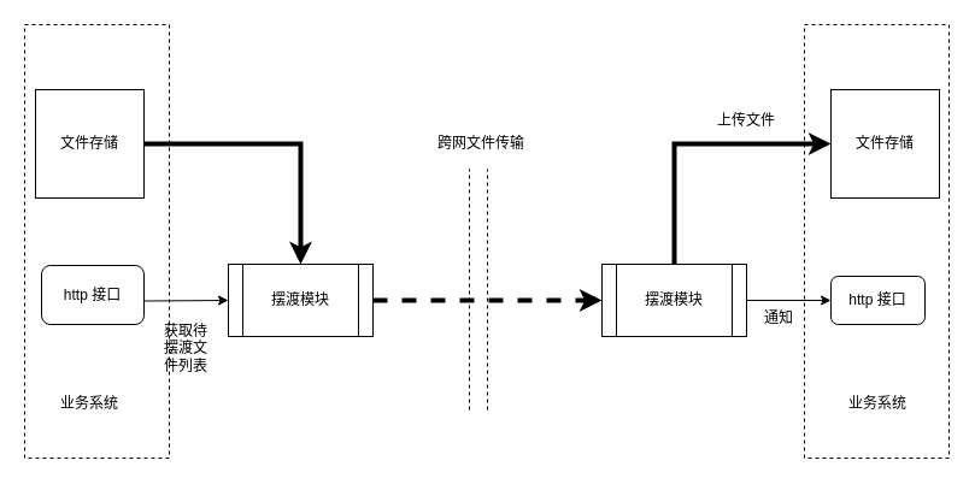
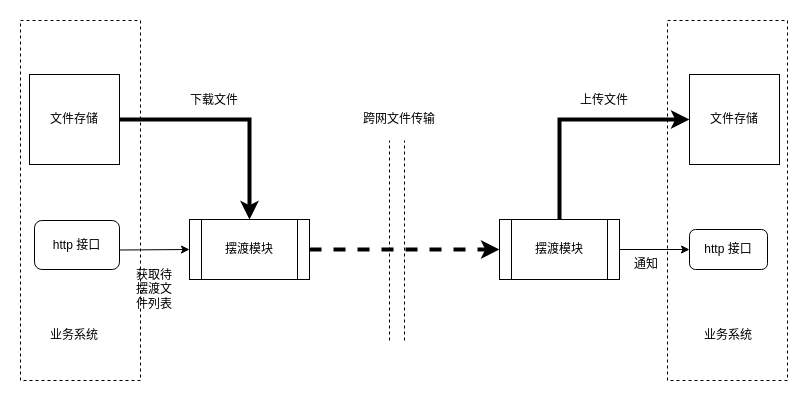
  <mxCell id="0" />
  <mxCell id="1" parent="0" />
  <mxCell id="2" value="" style="rounded=0;whiteSpace=wrap;html=1;fillColor=none;dashed=1;" vertex="1" parent="1"><mxGeometry x="20" y="20" width="120" height="360" as="geometry" /></mxCell>
  <mxCell id="3" value="" style="rounded=0;whiteSpace=wrap;html=1;fillColor=none;dashed=1;" vertex="1" parent="1"><mxGeometry x="667" y="20" width="120" height="360" as="geometry" /></mxCell>
  <mxCell id="4" style="edgeStyle=orthogonalEdgeStyle;rounded=0;orthogonalLoop=1;jettySize=auto;html=1;exitX=1;exitY=0.5;exitDx=0;exitDy=0;strokeWidth=4;" edge="1" parent="1" source="5" target="9"><mxGeometry relative="1" as="geometry" /></mxCell>
  <mxCell id="5" value="文件存储" style="whiteSpace=wrap;html=1;aspect=fixed;" vertex="1" parent="1"><mxGeometry x="29" y="74" width="90" height="90" as="geometry" /></mxCell>
  <mxCell id="6" style="edgeStyle=orthogonalEdgeStyle;rounded=0;orthogonalLoop=1;jettySize=auto;html=1;exitX=1;exitY=0.5;exitDx=0;exitDy=0;" edge="1" parent="1" target="9"><mxGeometry relative="1" as="geometry"><mxPoint x="49" y="249" as="sourcePoint" /></mxGeometry></mxCell>
  <mxCell id="7" value="http 接口" style="rounded=1;whiteSpace=wrap;html=1;" vertex="1" parent="1"><mxGeometry x="34" y="220" width="85" height="49" as="geometry" /></mxCell>
  <mxCell id="8" style="edgeStyle=orthogonalEdgeStyle;rounded=0;orthogonalLoop=1;jettySize=auto;html=1;exitX=1;exitY=0.5;exitDx=0;exitDy=0;entryX=0;entryY=0.5;entryDx=0;entryDy=0;dashed=1;strokeWidth=4;" edge="1" parent="1" source="9" target="13"><mxGeometry relative="1" as="geometry" /></mxCell>
  <mxCell id="9" value="摆渡模块" style="shape=process;whiteSpace=wrap;html=1;backgroundOutline=1;" vertex="1" parent="1"><mxGeometry x="189" y="219" width="120" height="60" as="geometry" /></mxCell>
  <mxCell id="10" value="" style="endArrow=none;dashed=1;html=1;" edge="1" parent="1"><mxGeometry width="50" height="50" relative="1" as="geometry"><mxPoint x="389" y="340" as="sourcePoint" /><mxPoint x="389" y="140" as="targetPoint" /></mxGeometry></mxCell>
  <mxCell id="11" style="edgeStyle=orthogonalEdgeStyle;rounded=0;orthogonalLoop=1;jettySize=auto;html=1;exitX=0.5;exitY=0;exitDx=0;exitDy=0;entryX=0;entryY=0.5;entryDx=0;entryDy=0;strokeWidth=4;" edge="1" parent="1" source="13" target="14"><mxGeometry relative="1" as="geometry" /></mxCell>
  <mxCell id="12" style="edgeStyle=orthogonalEdgeStyle;rounded=0;orthogonalLoop=1;jettySize=auto;html=1;exitX=1;exitY=0.5;exitDx=0;exitDy=0;entryX=0.5;entryY=1;entryDx=0;entryDy=0;strokeWidth=1;" edge="1" parent="1" source="13" target="15"><mxGeometry relative="1" as="geometry" /></mxCell>
  <mxCell id="13" value="摆渡模块" style="shape=process;whiteSpace=wrap;html=1;backgroundOutline=1;" vertex="1" parent="1"><mxGeometry x="499" y="219" width="120" height="60" as="geometry" /></mxCell>
  <mxCell id="14" value="文件存储" style="whiteSpace=wrap;html=1;aspect=fixed;" vertex="1" parent="1"><mxGeometry x="689" y="74" width="90" height="90" as="geometry" /></mxCell>
  <mxCell id="15" value="http 接口" style="rounded=1;whiteSpace=wrap;html=1;direction=south;" vertex="1" parent="1"><mxGeometry x="689" y="229" width="78" height="40" as="geometry" /></mxCell>
  <mxCell id="16" value="获取待摆渡文件列表" style="text;html=1;strokeColor=none;fillColor=none;align=center;verticalAlign=middle;whiteSpace=wrap;rounded=0;" vertex="1" parent="1"><mxGeometry x="134" y="279" width="40" height="20" as="geometry" /></mxCell>
- <mxCell id="18" value="上传文件" style="text;html=1;strokeColor=none;fillColor=none;align=center;verticalAlign=middle;whiteSpace=wrap;rounded=0;" vertex="1" parent="1"><mxGeometry x="589" y="90" width="60" height="20" as="geometry" /></mxCell>
+ <mxCell id="17" value="下载文件" style="text;html=1;strokeColor=none;fillColor=none;align=center;verticalAlign=middle;whiteSpace=wrap;rounded=0;" vertex="1" parent="1"><mxGeometry x="179" y="90" width="70" height="20" as="geometry" /></mxCell>
+ <mxCell id="18" value="上传文件" style="text;html=1;strokeColor=none;fillColor=none;align=center;verticalAlign=middle;whiteSpace=wrap;rounded=0;" vertex="1" parent="1"><mxGeometry x="574" y="90" width="60" height="20" as="geometry" /></mxCell>
  <mxCell id="19" value="通知" style="text;html=1;strokeColor=none;fillColor=none;align=center;verticalAlign=middle;whiteSpace=wrap;rounded=0;" vertex="1" parent="1"><mxGeometry x="621" y="254" width="50" height="20" as="geometry" /></mxCell>
  <mxCell id="20" value="业务系统" style="text;html=1;strokeColor=none;fillColor=none;align=center;verticalAlign=middle;whiteSpace=wrap;rounded=0;dashed=1;" vertex="1" parent="1"><mxGeometry x="48" y="325" width="52" height="20" as="geometry" /></mxCell>
  <mxCell id="21" value="业务系统" style="text;html=1;strokeColor=none;fillColor=none;align=center;verticalAlign=middle;whiteSpace=wrap;rounded=0;dashed=1;" vertex="1" parent="1"><mxGeometry x="702" y="325" width="52" height="20" as="geometry" /></mxCell>
  <mxCell id="22" value="" style="endArrow=none;dashed=1;html=1;" edge="1" parent="1"><mxGeometry width="50" height="50" relative="1" as="geometry"><mxPoint x="404" y="340" as="sourcePoint" /><mxPoint x="404" y="140" as="targetPoint" /></mxGeometry></mxCell>
  <mxCell id="23" value="跨网文件传输" style="text;html=1;strokeColor=none;fillColor=none;align=center;verticalAlign=middle;whiteSpace=wrap;rounded=0;dashed=1;" vertex="1" parent="1"><mxGeometry x="359" y="109" width="80" height="20" as="geometry" /></mxCell>
